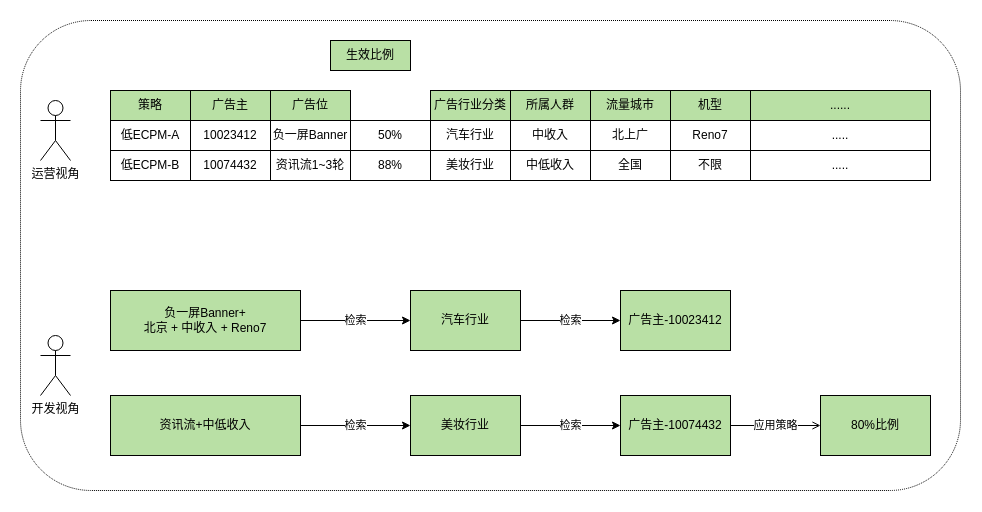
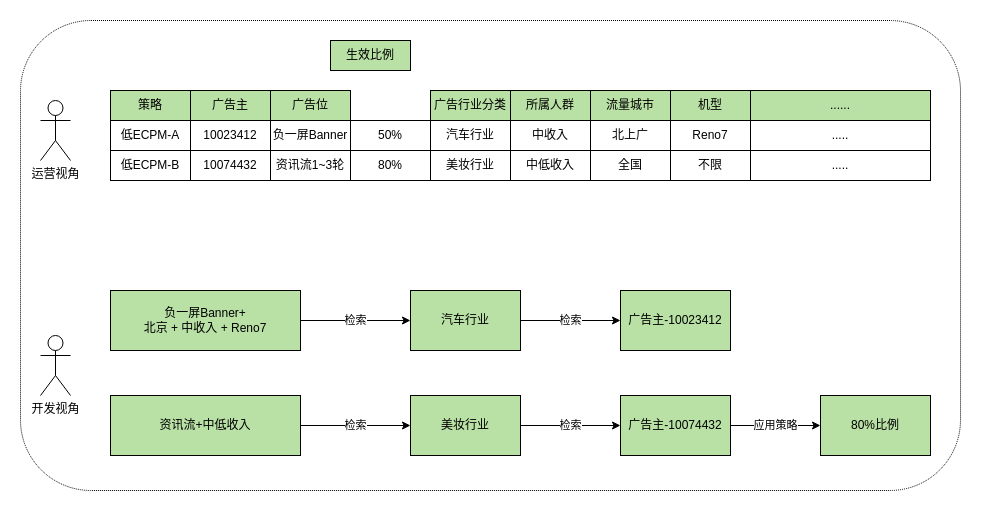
  <mxCell id="0" />
  <mxCell id="1" parent="0" />
  <mxCell id="2" value="运营视角" style="shape=umlActor;verticalLabelPosition=bottom;verticalAlign=top;html=1;outlineConnect=0;" vertex="1" parent="1"><mxGeometry x="40" y="100" width="30" height="60" as="geometry" /></mxCell>
  <mxCell id="3" value="广告主" style="rounded=0;whiteSpace=wrap;html=1;fillColor=#B9E0A5;" vertex="1" parent="1"><mxGeometry x="190" y="90" width="80" height="30" as="geometry" /></mxCell>
  <mxCell id="4" value="广告位" style="rounded=0;whiteSpace=wrap;html=1;fillColor=#B9E0A5;" vertex="1" parent="1"><mxGeometry x="270" y="90" width="80" height="30" as="geometry" /></mxCell>
  <mxCell id="5" value="生效比例" style="rounded=0;whiteSpace=wrap;html=1;fillColor=#B9E0A5;" vertex="1" parent="1"><mxGeometry x="330" y="40" width="80" height="30" as="geometry" /></mxCell>
  <mxCell id="6" value="广告行业分类" style="rounded=0;whiteSpace=wrap;html=1;fillColor=#B9E0A5;" vertex="1" parent="1"><mxGeometry x="430" y="90" width="80" height="30" as="geometry" /></mxCell>
  <mxCell id="7" value="所属人群" style="rounded=0;whiteSpace=wrap;html=1;fillColor=#B9E0A5;" vertex="1" parent="1"><mxGeometry x="510" y="90" width="80" height="30" as="geometry" /></mxCell>
  <mxCell id="8" value="流量城市" style="rounded=0;whiteSpace=wrap;html=1;fillColor=#B9E0A5;" vertex="1" parent="1"><mxGeometry x="590" y="90" width="80" height="30" as="geometry" /></mxCell>
  <mxCell id="9" value="机型" style="rounded=0;whiteSpace=wrap;html=1;fillColor=#B9E0A5;" vertex="1" parent="1"><mxGeometry x="670" y="90" width="80" height="30" as="geometry" /></mxCell>
  <mxCell id="10" value="......" style="rounded=0;whiteSpace=wrap;html=1;fillColor=#B9E0A5;" vertex="1" parent="1"><mxGeometry x="750" y="90" width="180" height="30" as="geometry" /></mxCell>
  <mxCell id="11" value="10023412" style="rounded=0;whiteSpace=wrap;html=1;" vertex="1" parent="1"><mxGeometry x="190" y="120" width="80" height="30" as="geometry" /></mxCell>
  <mxCell id="12" value="负一屏Banner" style="rounded=0;whiteSpace=wrap;html=1;" vertex="1" parent="1"><mxGeometry x="270" y="120" width="80" height="30" as="geometry" /></mxCell>
  <mxCell id="13" value="50%" style="rounded=0;whiteSpace=wrap;html=1;" vertex="1" parent="1"><mxGeometry x="350" y="120" width="80" height="30" as="geometry" /></mxCell>
  <mxCell id="14" value="汽车行业" style="rounded=0;whiteSpace=wrap;html=1;" vertex="1" parent="1"><mxGeometry x="430" y="120" width="80" height="30" as="geometry" /></mxCell>
  <mxCell id="15" value="中收入" style="rounded=0;whiteSpace=wrap;html=1;" vertex="1" parent="1"><mxGeometry x="510" y="120" width="80" height="30" as="geometry" /></mxCell>
  <mxCell id="16" value="北上广" style="rounded=0;whiteSpace=wrap;html=1;" vertex="1" parent="1"><mxGeometry x="590" y="120" width="80" height="30" as="geometry" /></mxCell>
  <mxCell id="17" value="Reno7" style="rounded=0;whiteSpace=wrap;html=1;" vertex="1" parent="1"><mxGeometry x="670" y="120" width="80" height="30" as="geometry" /></mxCell>
  <mxCell id="18" value="....." style="rounded=0;whiteSpace=wrap;html=1;" vertex="1" parent="1"><mxGeometry x="750" y="120" width="180" height="30" as="geometry" /></mxCell>
  <mxCell id="19" value="10074432" style="rounded=0;whiteSpace=wrap;html=1;" vertex="1" parent="1"><mxGeometry x="190" y="150" width="80" height="30" as="geometry" /></mxCell>
  <mxCell id="20" value="资讯流1~3轮" style="rounded=0;whiteSpace=wrap;html=1;" vertex="1" parent="1"><mxGeometry x="270" y="150" width="80" height="30" as="geometry" /></mxCell>
- <mxCell id="21" value="88%" style="rounded=0;whiteSpace=wrap;html=1;" vertex="1" parent="1"><mxGeometry x="350" y="150" width="80" height="30" as="geometry" /></mxCell>
+ <mxCell id="21" value="80%" style="rounded=0;whiteSpace=wrap;html=1;" vertex="1" parent="1"><mxGeometry x="350" y="150" width="80" height="30" as="geometry" /></mxCell>
  <mxCell id="22" value="美妆行业" style="rounded=0;whiteSpace=wrap;html=1;" vertex="1" parent="1"><mxGeometry x="430" y="150" width="80" height="30" as="geometry" /></mxCell>
  <mxCell id="23" value="中低收入" style="rounded=0;whiteSpace=wrap;html=1;" vertex="1" parent="1"><mxGeometry x="510" y="150" width="80" height="30" as="geometry" /></mxCell>
  <mxCell id="24" value="全国" style="rounded=0;whiteSpace=wrap;html=1;" vertex="1" parent="1"><mxGeometry x="590" y="150" width="80" height="30" as="geometry" /></mxCell>
  <mxCell id="25" value="不限" style="rounded=0;whiteSpace=wrap;html=1;" vertex="1" parent="1"><mxGeometry x="670" y="150" width="80" height="30" as="geometry" /></mxCell>
  <mxCell id="26" value="....." style="rounded=0;whiteSpace=wrap;html=1;" vertex="1" parent="1"><mxGeometry x="750" y="150" width="180" height="30" as="geometry" /></mxCell>
  <mxCell id="27" value="开发视角" style="shape=umlActor;verticalLabelPosition=bottom;verticalAlign=top;html=1;outlineConnect=0;" vertex="1" parent="1"><mxGeometry x="40" y="335" width="30" height="60" as="geometry" /></mxCell>
  <mxCell id="28" value="策略" style="rounded=0;whiteSpace=wrap;html=1;fillColor=#B9E0A5;" vertex="1" parent="1"><mxGeometry x="110" y="90" width="80" height="30" as="geometry" /></mxCell>
  <mxCell id="29" value="低ECPM-A" style="rounded=0;whiteSpace=wrap;html=1;" vertex="1" parent="1"><mxGeometry x="110" y="120" width="80" height="30" as="geometry" /></mxCell>
  <mxCell id="30" value="低ECPM-B" style="rounded=0;whiteSpace=wrap;html=1;" vertex="1" parent="1"><mxGeometry x="110" y="150" width="80" height="30" as="geometry" /></mxCell>
  <mxCell id="31" value="负一屏Banner+&lt;br&gt;北京 + 中收入 + Reno7" style="rounded=0;whiteSpace=wrap;html=1;fillColor=#B9E0A5;" vertex="1" parent="1"><mxGeometry x="110" y="290" width="190" height="60" as="geometry" /></mxCell>
  <mxCell id="32" value="汽车行业" style="rounded=0;whiteSpace=wrap;html=1;fillColor=#B9E0A5;" vertex="1" parent="1"><mxGeometry x="410" y="290" width="110" height="60" as="geometry" /></mxCell>
  <mxCell id="33" value="检索" style="endArrow=classic;html=1;rounded=0;entryX=0;entryY=0.5;entryDx=0;entryDy=0;exitX=1;exitY=0.5;exitDx=0;exitDy=0;" edge="1" parent="1" source="31" target="32"><mxGeometry width="50" height="50" relative="1" as="geometry"><mxPoint x="350" y="340" as="sourcePoint" /><mxPoint x="400" y="290" as="targetPoint" /></mxGeometry></mxCell>
  <mxCell id="34" value="广告主-10023412" style="rounded=0;whiteSpace=wrap;html=1;fillColor=#B9E0A5;" vertex="1" parent="1"><mxGeometry x="620" y="290" width="110" height="60" as="geometry" /></mxCell>
  <mxCell id="35" value="检索" style="endArrow=classic;html=1;rounded=0;entryX=0;entryY=0.5;entryDx=0;entryDy=0;" edge="1" parent="1" target="34"><mxGeometry width="50" height="50" relative="1" as="geometry"><mxPoint x="520" y="320" as="sourcePoint" /><mxPoint x="420" y="330" as="targetPoint" /></mxGeometry></mxCell>
  <mxCell id="36" value="资讯流+中低收入" style="rounded=0;whiteSpace=wrap;html=1;fillColor=#B9E0A5;" vertex="1" parent="1"><mxGeometry x="110" y="395" width="190" height="60" as="geometry" /></mxCell>
  <mxCell id="37" value="美妆行业" style="rounded=0;whiteSpace=wrap;html=1;fillColor=#B9E0A5;" vertex="1" parent="1"><mxGeometry x="410" y="395" width="110" height="60" as="geometry" /></mxCell>
  <mxCell id="38" value="检索" style="endArrow=classic;html=1;rounded=0;entryX=0;entryY=0.5;entryDx=0;entryDy=0;exitX=1;exitY=0.5;exitDx=0;exitDy=0;" edge="1" source="36" target="37" parent="1"><mxGeometry width="50" height="50" relative="1" as="geometry"><mxPoint x="350" y="445" as="sourcePoint" /><mxPoint x="400" y="395" as="targetPoint" /></mxGeometry></mxCell>
- <mxCell id="39" value="应用策略" style="edgeStyle=orthogonalEdgeStyle;rounded=0;orthogonalLoop=1;jettySize=auto;html=1;entryX=0;entryY=0.5;entryDx=0;entryDy=0;endArrow=open;" edge="1" source="40" target="42" parent="1"><mxGeometry relative="1" as="geometry" /></mxCell>
+ <mxCell id="39" value="应用策略" style="edgeStyle=orthogonalEdgeStyle;rounded=0;orthogonalLoop=1;jettySize=auto;html=1;entryX=0;entryY=0.5;entryDx=0;entryDy=0;" edge="1" source="40" target="42" parent="1"><mxGeometry relative="1" as="geometry" /></mxCell>
  <mxCell id="40" value="广告主-10074432" style="rounded=0;whiteSpace=wrap;html=1;fillColor=#B9E0A5;" vertex="1" parent="1"><mxGeometry x="620" y="395" width="110" height="60" as="geometry" /></mxCell>
  <mxCell id="41" value="检索" style="endArrow=classic;html=1;rounded=0;entryX=0;entryY=0.5;entryDx=0;entryDy=0;" edge="1" target="40" parent="1"><mxGeometry width="50" height="50" relative="1" as="geometry"><mxPoint x="520" y="425" as="sourcePoint" /><mxPoint x="420" y="435" as="targetPoint" /></mxGeometry></mxCell>
  <mxCell id="42" value="80%比例" style="rounded=0;whiteSpace=wrap;html=1;fillColor=#B9E0A5;" vertex="1" parent="1"><mxGeometry x="820" y="395" width="110" height="60" as="geometry" /></mxCell>
  <mxCell id="43" value="" style="rounded=1;whiteSpace=wrap;html=1;fillColor=none;dashed=1;dashPattern=1 1;" vertex="1" parent="1"><mxGeometry x="20" y="20" width="940" height="470" as="geometry" /></mxCell>
